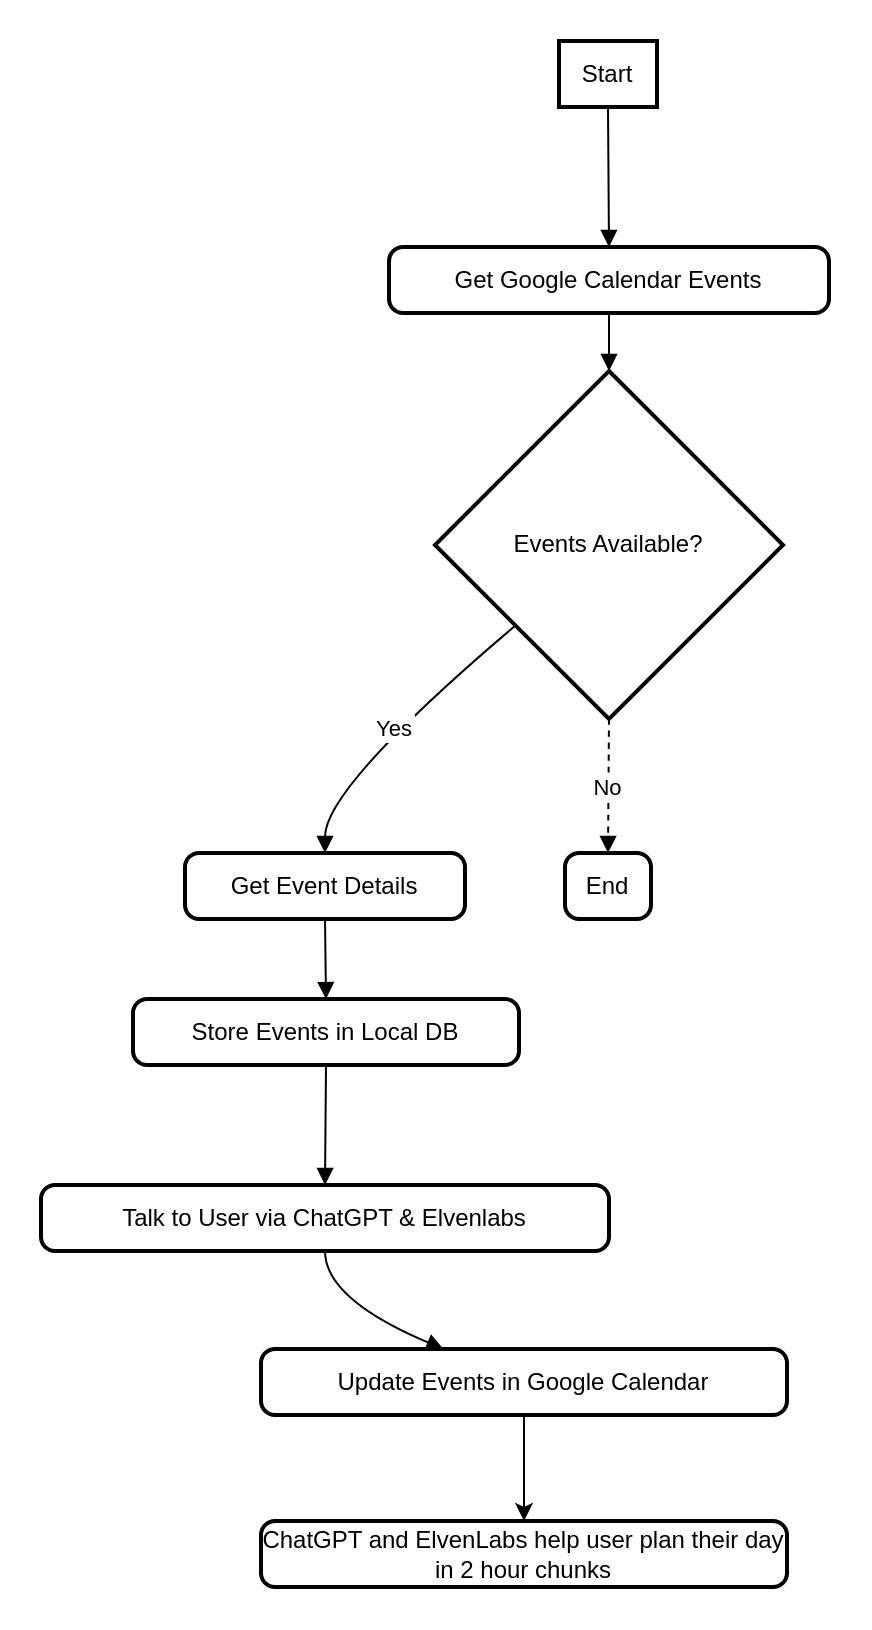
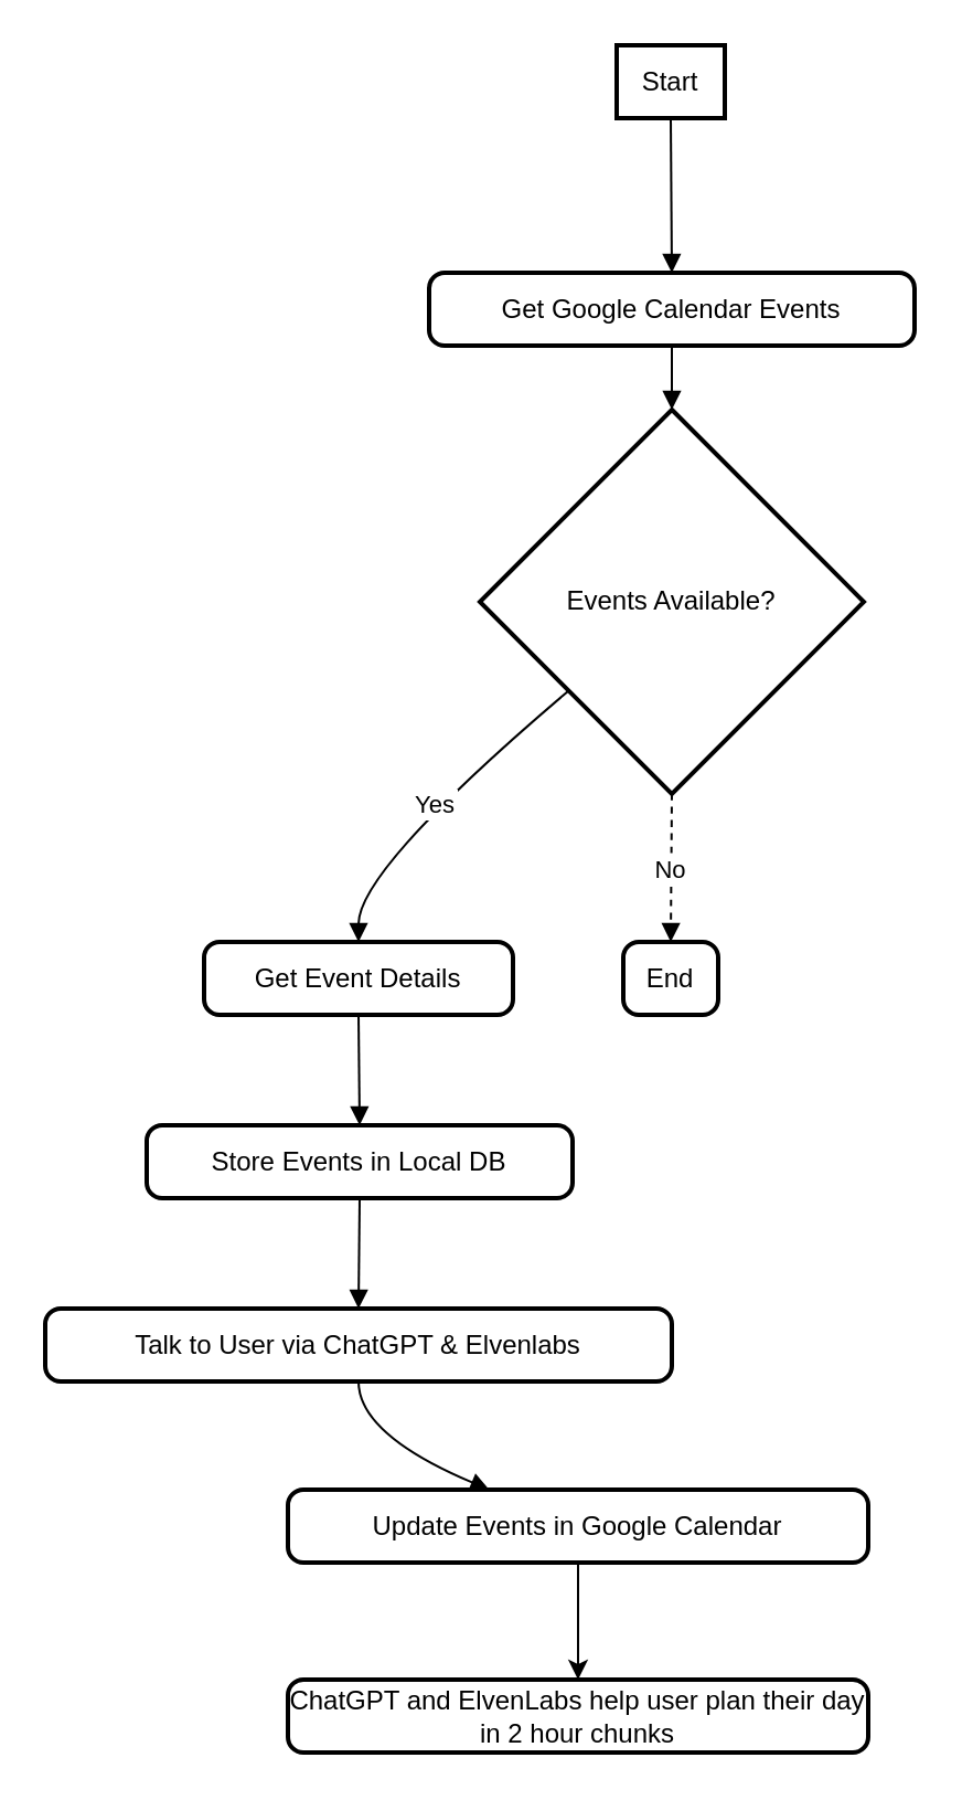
  <mxCell id="0" />
  <mxCell id="1" parent="0" />
  <mxCell id="2" value="Start" style="whiteSpace=wrap;strokeWidth=2;" parent="1" vertex="1"><mxGeometry x="279" width="49" height="33" as="geometry" y="20" /></mxCell>
  <mxCell id="3" value="Get Google Calendar Events" style="rounded=1;absoluteArcSize=1;arcSize=14;whiteSpace=wrap;strokeWidth=2;" parent="1" vertex="1"><mxGeometry x="194" y="123" width="220" height="33" as="geometry" /></mxCell>
  <mxCell id="4" value="Events Available?" style="rhombus;strokeWidth=2;whiteSpace=wrap;" parent="1" vertex="1"><mxGeometry x="217" y="185" width="174" height="174" as="geometry" /></mxCell>
  <mxCell id="5" value="Get Event Details" style="rounded=1;absoluteArcSize=1;arcSize=14;whiteSpace=wrap;strokeWidth=2;" parent="1" vertex="1"><mxGeometry x="92" y="426" width="140" height="33" as="geometry" /></mxCell>
- <mxCell id="6" value="Store Events in Local DB" style="rounded=1;absoluteArcSize=1;arcSize=14;whiteSpace=wrap;strokeWidth=2;" parent="1" vertex="1"><mxGeometry x="66" y="499" width="193" height="33" as="geometry" /></mxCell>
+ <mxCell id="6" value="Store Events in Local DB" style="rounded=1;absoluteArcSize=1;arcSize=14;whiteSpace=wrap;strokeWidth=2;" parent="1" vertex="1"><mxGeometry x="66" y="509" width="193" height="33" as="geometry" /></mxCell>
  <mxCell id="7" value="Talk to User via ChatGPT &amp; Elvenlabs" style="rounded=1;absoluteArcSize=1;arcSize=14;whiteSpace=wrap;strokeWidth=2;" parent="1" vertex="1"><mxGeometry y="592" width="284" height="33" as="geometry" x="20" /></mxCell>
  <mxCell id="8" style="edgeStyle=orthogonalEdgeStyle;rounded=0;orthogonalLoop=1;jettySize=auto;html=1;entryX=0.5;entryY=0;entryDx=0;entryDy=0;" edge="1" parent="1" source="9" target="18"><mxGeometry relative="1" as="geometry" /></mxCell>
  <mxCell id="9" value="Update Events in Google Calendar" style="rounded=1;absoluteArcSize=1;arcSize=14;whiteSpace=wrap;strokeWidth=2;" parent="1" vertex="1"><mxGeometry x="130" y="674" width="263" height="33" as="geometry" /></mxCell>
  <mxCell id="10" value="End" style="rounded=1;absoluteArcSize=1;arcSize=14;whiteSpace=wrap;strokeWidth=2;" parent="1" vertex="1"><mxGeometry x="282" y="426" width="43" height="33" as="geometry" /></mxCell>
  <mxCell id="11" value="" style="curved=1;startArrow=none;endArrow=block;exitX=0.5;exitY=0.99;entryX=0.5;entryY=-0.01;" parent="1" source="2" target="3" edge="1"><mxGeometry relative="1" as="geometry"><Array as="points" /></mxGeometry></mxCell>
  <mxCell id="12" value="" style="curved=1;startArrow=none;endArrow=block;exitX=0.5;exitY=0.98;entryX=0.5;entryY=0;" parent="1" source="3" target="4" edge="1"><mxGeometry relative="1" as="geometry"><Array as="points" /></mxGeometry></mxCell>
  <mxCell id="13" value="Yes" style="curved=1;startArrow=none;endArrow=block;exitX=0;exitY=0.93;entryX=0.5;entryY=0.01;" parent="1" source="4" target="5" edge="1"><mxGeometry relative="1" as="geometry"><Array as="points"><mxPoint x="162" y="393" /></Array></mxGeometry></mxCell>
  <mxCell id="14" value="" style="curved=1;startArrow=none;endArrow=block;exitX=0.5;exitY=1;entryX=0.5;entryY=0;" parent="1" source="5" target="6" edge="1"><mxGeometry relative="1" as="geometry"><Array as="points" /></mxGeometry></mxCell>
  <mxCell id="15" value="" style="curved=1;startArrow=none;endArrow=block;exitX=0.5;exitY=0.99;entryX=0.5;entryY=-0.01;" parent="1" source="6" target="7" edge="1"><mxGeometry relative="1" as="geometry"><Array as="points" /></mxGeometry></mxCell>
  <mxCell id="16" value="" style="curved=1;startArrow=none;endArrow=block;exitX=0.5;exitY=0.98;entryX=0.35;entryY=0.01;" parent="1" source="7" target="9" edge="1"><mxGeometry relative="1" as="geometry"><Array as="points"><mxPoint x="162" y="649" /></Array></mxGeometry></mxCell>
  <mxCell id="17" value="No" style="curved=1;startArrow=none;endArrow=block;exitX=0.5;exitY=1;entryX=0.5;entryY=0.01;dashed=1;" parent="1" source="4" target="10" edge="1"><mxGeometry relative="1" as="geometry"><Array as="points" /></mxGeometry></mxCell>
  <mxCell id="18" value="ChatGPT and ElvenLabs help user plan their day in 2 hour chunks" style="rounded=1;absoluteArcSize=1;arcSize=14;whiteSpace=wrap;strokeWidth=2;" vertex="1" parent="1"><mxGeometry x="130" y="760" width="263" height="33" as="geometry" /></mxCell>
